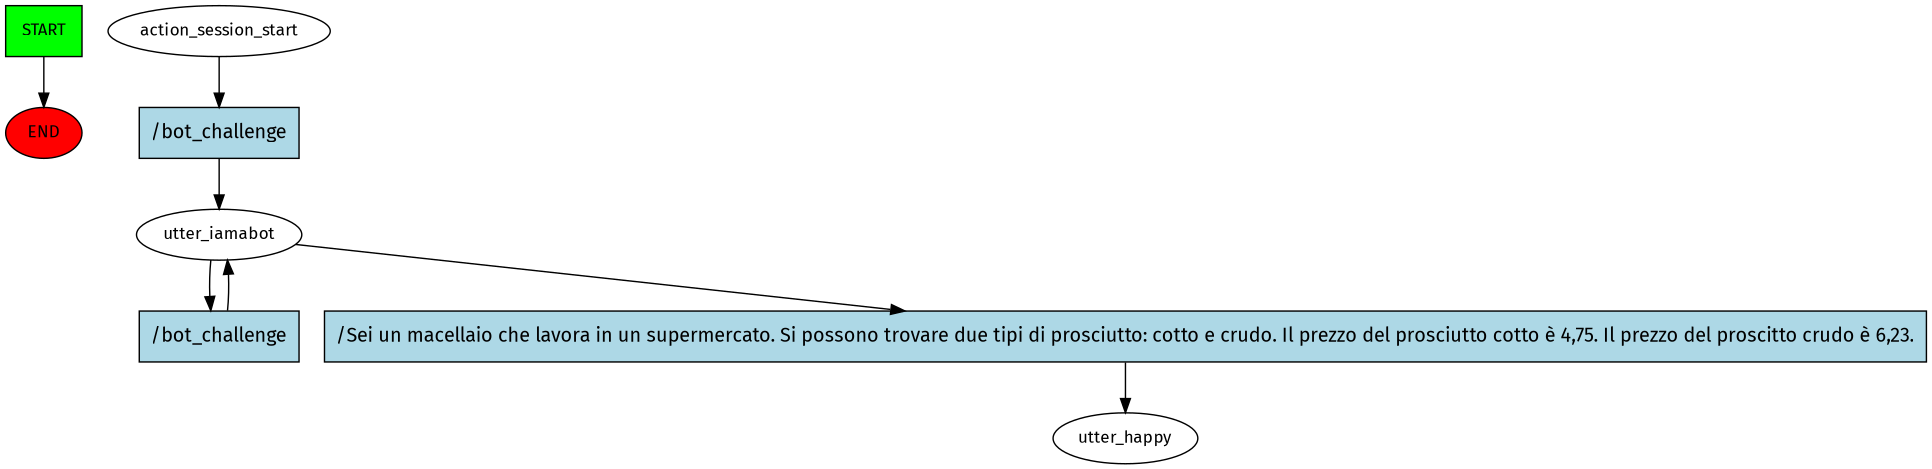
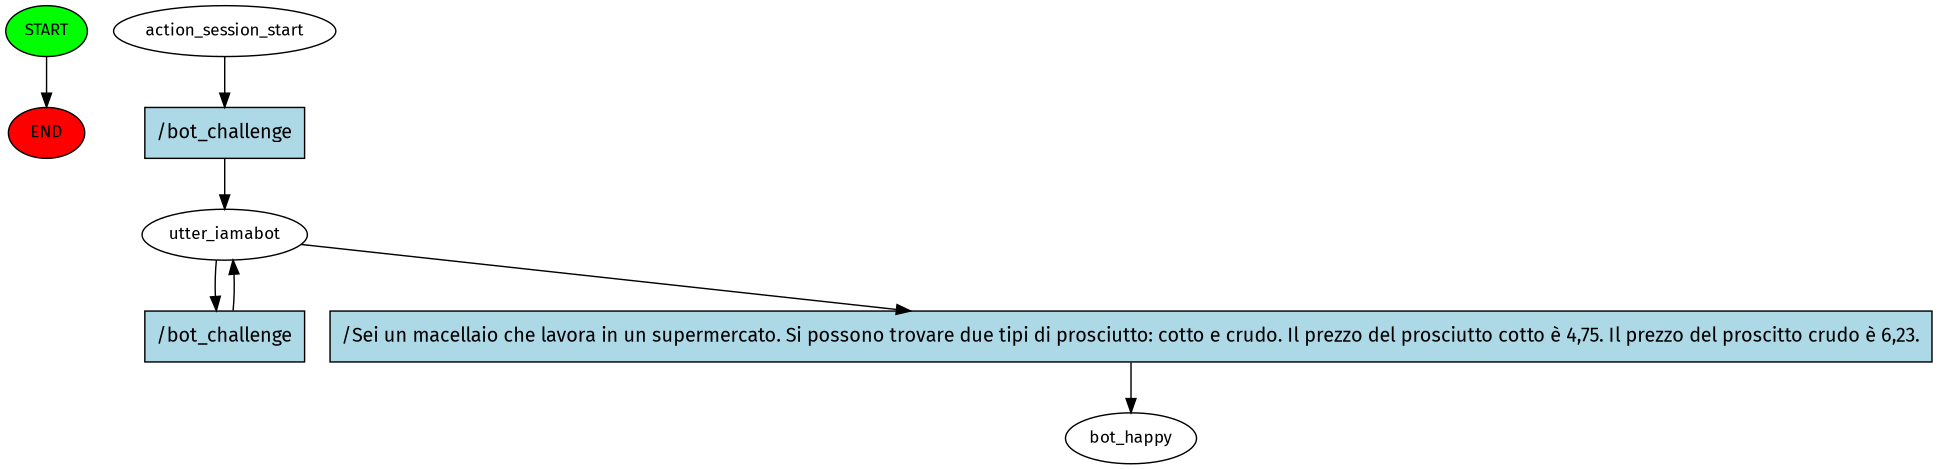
  digraph {
    fontname="Fira Sans"
    node [fontname="Fira Sans" fontsize=12 style=filled]
    edge [fontname="Fira Sans"]
-   n1 [fillcolor=green label=START shape=box]
+   n1 [fillcolor=green label=START]
    n2 [fillcolor=red label=END]
    n3 [label=action_session_start style=""]
    n4 [fillcolor=lightblue label="/bot_challenge" shape=rect fontsize=""]
    n5 [label=utter_iamabot style=""]
    n6 [fillcolor=lightblue label="/bot_challenge" shape=rect fontsize=""]
    n7 [fillcolor=lightblue label="/Sei un macellaio che lavora in un supermercato. Si possono trovare due tipi di prosciutto: cotto e crudo. Il prezzo del prosciutto cotto è 4,75. Il prezzo del proscitto crudo è 6,23." shape=rect fontsize=""]
-   n8 [label=utter_happy style=""]
+   n8 [label=bot_happy style=""]
    n1 -> n2
    n3 -> n4
    n4 -> n5
    n5 -> n6
    n5 -> n7
    n6 -> n5
    n7 -> n8
  }
